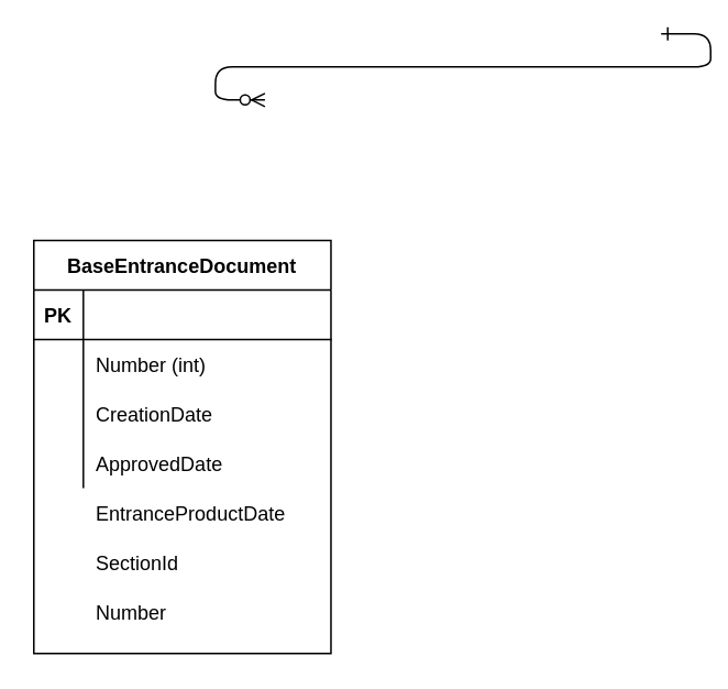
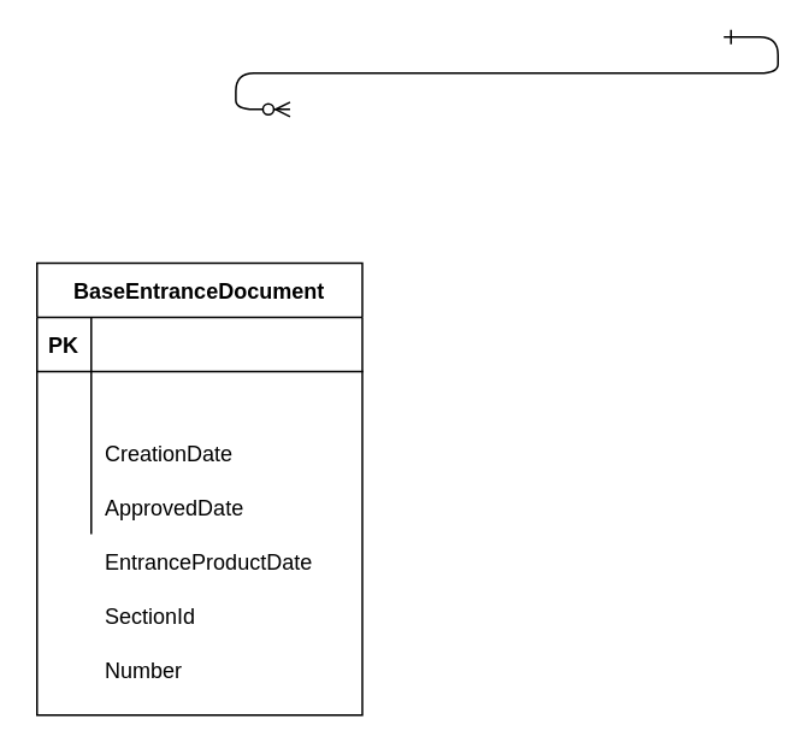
  <mxCell id="0" />
  <mxCell id="1" parent="0" />
  <mxCell id="2" value="" style="edgeStyle=entityRelationEdgeStyle;endArrow=ERzeroToMany;startArrow=ERone;endFill=1;startFill=0;" parent="1" edge="1"><mxGeometry width="100" height="100" relative="1" as="geometry"><mxPoint x="400" y="20" as="sourcePoint" /><mxPoint x="160" y="60" as="targetPoint" /></mxGeometry></mxCell>
  <mxCell id="3" value="BaseEntranceDocument" style="shape=table;startSize=30;container=1;collapsible=1;childLayout=tableLayout;fixedRows=1;rowLines=0;fontStyle=1;align=center;resizeLast=1;" vertex="1" parent="1"><mxGeometry x="20" y="145" width="180" height="250" as="geometry" /></mxCell>
  <mxCell id="4" value="" style="shape=partialRectangle;collapsible=0;dropTarget=0;pointerEvents=0;fillColor=none;top=0;left=0;bottom=1;right=0;points=[[0,0.5],[1,0.5]];portConstraint=eastwest;" vertex="1" parent="3"><mxGeometry y="30" width="180" height="30" as="geometry" /></mxCell>
  <mxCell id="5" value="PK" style="shape=partialRectangle;connectable=0;fillColor=none;top=0;left=0;bottom=0;right=0;fontStyle=1;overflow=hidden;" vertex="1" parent="4"><mxGeometry width="30" height="30" as="geometry" /></mxCell>
  <mxCell id="6" value="" style="shape=partialRectangle;collapsible=0;dropTarget=0;pointerEvents=0;fillColor=none;top=0;left=0;bottom=0;right=0;points=[[0,0.5],[1,0.5]];portConstraint=eastwest;" vertex="1" parent="3"><mxGeometry y="60" width="180" height="30" as="geometry" /></mxCell>
  <mxCell id="7" value="" style="shape=partialRectangle;connectable=0;fillColor=none;top=0;left=0;bottom=0;right=0;editable=1;overflow=hidden;" vertex="1" parent="6"><mxGeometry width="30" height="30" as="geometry" /></mxCell>
- <mxCell id="8" value="Number (int)" style="shape=partialRectangle;connectable=0;fillColor=none;top=0;left=0;bottom=0;right=0;align=left;spacingLeft=6;overflow=hidden;" vertex="1" parent="6"><mxGeometry x="30" width="150" height="30" as="geometry" /></mxCell>
  <mxCell id="9" value="" style="shape=partialRectangle;collapsible=0;dropTarget=0;pointerEvents=0;fillColor=none;top=0;left=0;bottom=0;right=0;points=[[0,0.5],[1,0.5]];portConstraint=eastwest;" vertex="1" parent="3"><mxGeometry y="90" width="180" height="30" as="geometry" /></mxCell>
  <mxCell id="10" value="" style="shape=partialRectangle;connectable=0;fillColor=none;top=0;left=0;bottom=0;right=0;editable=1;overflow=hidden;" vertex="1" parent="9"><mxGeometry width="30" height="30" as="geometry" /></mxCell>
  <mxCell id="11" value="CreationDate" style="shape=partialRectangle;connectable=0;fillColor=none;top=0;left=0;bottom=0;right=0;align=left;spacingLeft=6;overflow=hidden;" vertex="1" parent="9"><mxGeometry x="30" width="150" height="30" as="geometry" /></mxCell>
  <mxCell id="12" value="" style="shape=partialRectangle;collapsible=0;dropTarget=0;pointerEvents=0;fillColor=none;top=0;left=0;bottom=0;right=0;points=[[0,0.5],[1,0.5]];portConstraint=eastwest;" vertex="1" parent="3"><mxGeometry y="120" width="180" height="30" as="geometry" /></mxCell>
  <mxCell id="13" value="" style="shape=partialRectangle;connectable=0;fillColor=none;top=0;left=0;bottom=0;right=0;editable=1;overflow=hidden;" vertex="1" parent="12"><mxGeometry width="30" height="30" as="geometry" /></mxCell>
  <mxCell id="14" value="ApprovedDate" style="shape=partialRectangle;connectable=0;fillColor=none;top=0;left=0;bottom=0;right=0;align=left;spacingLeft=6;overflow=hidden;" vertex="1" parent="12"><mxGeometry x="30" width="150" height="30" as="geometry" /></mxCell>
  <mxCell id="15" value="EntranceProductDate" style="shape=partialRectangle;connectable=0;fillColor=none;top=0;left=0;bottom=0;right=0;align=left;spacingLeft=6;overflow=hidden;" vertex="1" parent="1"><mxGeometry x="50" y="295" width="150" height="30" as="geometry" /></mxCell>
  <mxCell id="16" value="SectionId" style="shape=partialRectangle;connectable=0;fillColor=none;top=0;left=0;bottom=0;right=0;align=left;spacingLeft=6;overflow=hidden;" vertex="1" parent="1"><mxGeometry x="50" y="325" width="150" height="30" as="geometry" /></mxCell>
  <mxCell id="17" value="Number" style="shape=partialRectangle;connectable=0;fillColor=none;top=0;left=0;bottom=0;right=0;align=left;spacingLeft=6;overflow=hidden;" vertex="1" parent="1"><mxGeometry x="50" y="355" width="150" height="30" as="geometry" /></mxCell>
